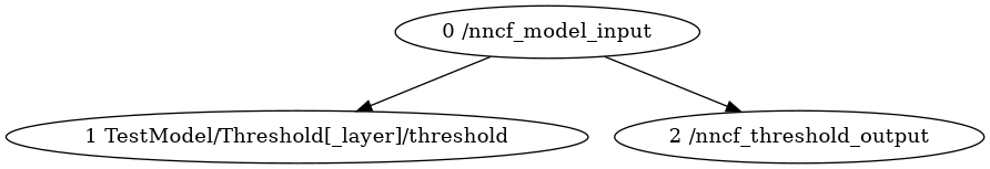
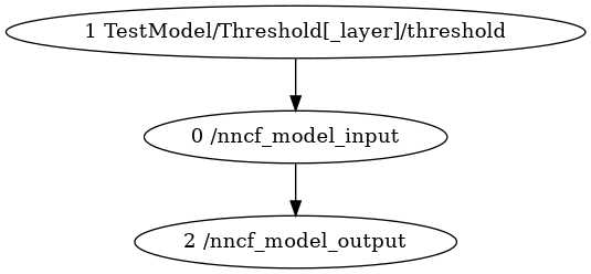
  strict digraph {
    "0 /nncf_model_input" [type=nncf_model_input]
    "1 TestModel/Threshold[_layer]/threshold" [scope="TestModel/Threshold[_layer]" type=threshold]
-   "2 /nncf_model_output" [type=nncf_model_output label="2 /nncf_threshold_output"]
-   "0 /nncf_model_input" -> "1 TestModel/Threshold[_layer]/threshold"
+   "2 /nncf_model_output" [type=nncf_model_output]
+   "1 TestModel/Threshold[_layer]/threshold" -> "0 /nncf_model_input"
    "0 /nncf_model_input" -> "2 /nncf_model_output"
  }
